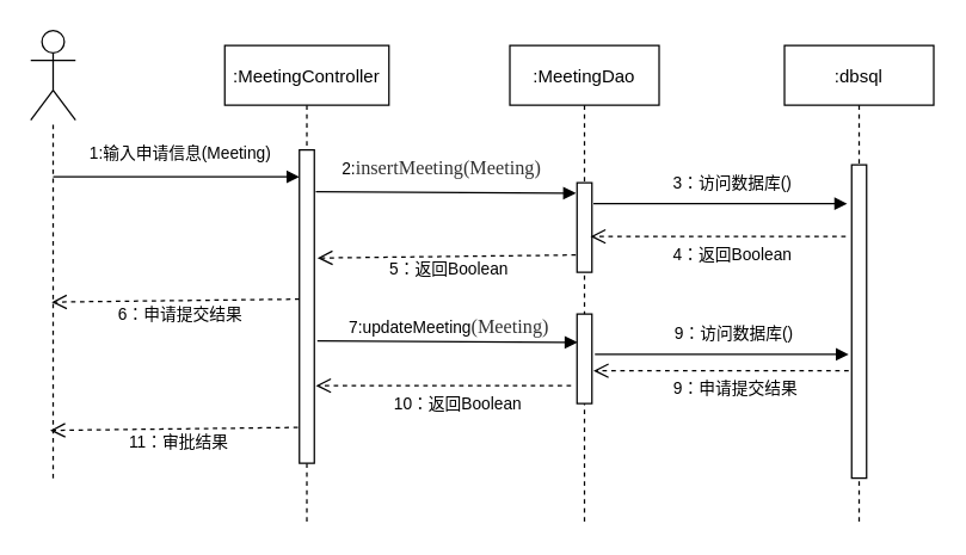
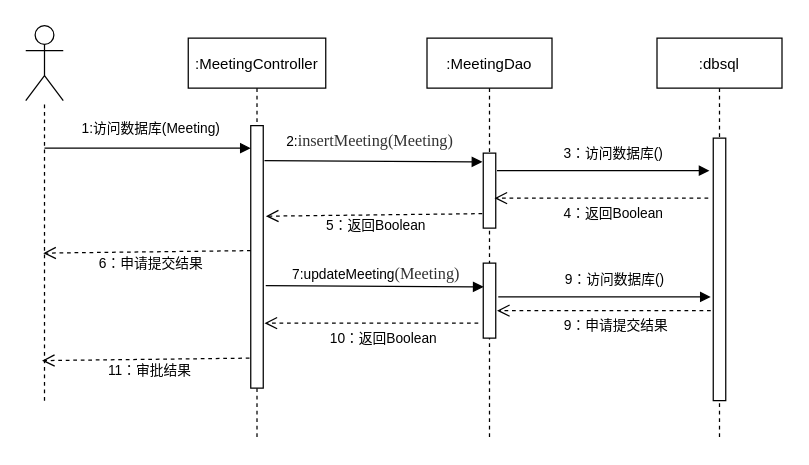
  <mxCell id="0" />
  <mxCell id="1" parent="0" />
  <mxCell id="2" value=":MeetingController" style="shape=umlLifeline;perimeter=lifelinePerimeter;container=1;collapsible=0;recursiveResize=0;rounded=0;shadow=0;strokeWidth=1;" parent="1" vertex="1"><mxGeometry x="150" y="30" width="110" height="320" as="geometry" /></mxCell>
  <mxCell id="3" value="" style="points=[];perimeter=orthogonalPerimeter;rounded=0;shadow=0;strokeWidth=1;" parent="2" vertex="1"><mxGeometry x="50" y="70" width="10" height="210" as="geometry" /></mxCell>
  <mxCell id="4" value=":MeetingDao" style="shape=umlLifeline;perimeter=lifelinePerimeter;container=1;collapsible=0;recursiveResize=0;rounded=0;shadow=0;strokeWidth=1;" parent="1" vertex="1"><mxGeometry x="341" y="30" width="100" height="320" as="geometry" /></mxCell>
  <mxCell id="5" value="" style="points=[];perimeter=orthogonalPerimeter;rounded=0;shadow=0;strokeWidth=1;" parent="4" vertex="1"><mxGeometry x="45" y="180" width="10" height="60" as="geometry" /></mxCell>
  <mxCell id="6" value="" style="points=[];perimeter=orthogonalPerimeter;rounded=0;shadow=0;strokeWidth=1;" vertex="1" parent="4"><mxGeometry x="45" y="92" width="10" height="60" as="geometry" /></mxCell>
  <mxCell id="7" value="" style="verticalAlign=bottom;endArrow=block;entryX=0.483;entryY=0.33;shadow=0;strokeWidth=1;entryDx=0;entryDy=0;entryPerimeter=0;" parent="1" edge="1"><mxGeometry relative="1" as="geometry"><mxPoint x="211" y="128" as="sourcePoint" /><mxPoint x="385.3" y="129" as="targetPoint" /></mxGeometry></mxCell>
  <mxCell id="8" value="" style="shape=umlActor;verticalLabelPosition=bottom;verticalAlign=top;html=1;outlineConnect=0;" vertex="1" parent="1"><mxGeometry x="20" y="20" width="30" height="60" as="geometry" /></mxCell>
  <mxCell id="9" value="" style="endArrow=none;dashed=1;html=1;rounded=0;" edge="1" parent="1" target="8"><mxGeometry width="50" height="50" relative="1" as="geometry"><mxPoint x="35" y="320" as="sourcePoint" /><mxPoint x="35" y="110" as="targetPoint" /></mxGeometry></mxCell>
  <mxCell id="10" value=":dbsql" style="shape=umlLifeline;perimeter=lifelinePerimeter;container=1;collapsible=0;recursiveResize=0;rounded=0;shadow=0;strokeWidth=1;" vertex="1" parent="1"><mxGeometry x="525" y="30" width="100" height="320" as="geometry" /></mxCell>
  <mxCell id="11" value="" style="points=[];perimeter=orthogonalPerimeter;rounded=0;shadow=0;strokeWidth=1;" vertex="1" parent="10"><mxGeometry x="45" y="80" width="10" height="210" as="geometry" /></mxCell>
- <mxCell id="12" value="&lt;span style=&quot;font-size: 11px; background-color: rgb(255, 255, 255);&quot;&gt;1:输入申请信息(Meeting)&lt;/span&gt;" style="text;html=1;align=center;verticalAlign=middle;resizable=0;points=[];autosize=1;strokeColor=none;fillColor=none;" vertex="1" parent="1"><mxGeometry x="45" y="92" width="150" height="20" as="geometry" /></mxCell>
+ <mxCell id="12" value="&lt;span style=&quot;font-size: 11px; background-color: rgb(255, 255, 255);&quot;&gt;1:访问数据库(Meeting)&lt;/span&gt;" style="text;html=1;align=center;verticalAlign=middle;resizable=0;points=[];autosize=1;strokeColor=none;fillColor=none;" vertex="1" parent="1"><mxGeometry x="45" y="92" width="150" height="20" as="geometry" /></mxCell>
  <mxCell id="13" value="" style="verticalAlign=bottom;endArrow=block;entryX=0;entryY=0;shadow=0;strokeWidth=1;" edge="1" parent="1"><mxGeometry relative="1" as="geometry"><mxPoint x="397" y="136" as="sourcePoint" /><mxPoint x="567" y="136" as="targetPoint" /></mxGeometry></mxCell>
  <mxCell id="14" value="" style="verticalAlign=bottom;endArrow=open;dashed=1;endSize=8;exitX=0;exitY=0.95;shadow=0;strokeWidth=1;" edge="1" parent="1"><mxGeometry relative="1" as="geometry"><mxPoint x="395" y="158" as="targetPoint" /><mxPoint x="566" y="158" as="sourcePoint" /></mxGeometry></mxCell>
  <mxCell id="15" value="" style="verticalAlign=bottom;endArrow=open;dashed=1;endSize=8;shadow=0;strokeWidth=1;" edge="1" parent="1"><mxGeometry x="-0.123" y="-12" relative="1" as="geometry"><mxPoint x="34" y="202" as="targetPoint" /><mxPoint x="200" y="200" as="sourcePoint" /><mxPoint as="offset" /></mxGeometry></mxCell>
  <mxCell id="16" value="" style="verticalAlign=bottom;endArrow=block;shadow=0;strokeWidth=1;" edge="1" parent="1"><mxGeometry relative="1" as="geometry"><mxPoint x="35" y="118" as="sourcePoint" /><mxPoint x="200" y="118" as="targetPoint" /></mxGeometry></mxCell>
  <mxCell id="17" value="&lt;span style=&quot;font-size: 11px; background-color: rgb(255, 255, 255);&quot;&gt;2:&lt;/span&gt;&lt;span style=&quot;color: rgb(50, 50, 50); font-family: 微软雅黑; font-size: 13px; text-align: left; background-color: rgba(255, 255, 255, 0.01);&quot;&gt;insertMeeting(Meeting)&lt;/span&gt;" style="text;html=1;align=center;verticalAlign=middle;resizable=0;points=[];autosize=1;strokeColor=none;fillColor=none;" vertex="1" parent="1"><mxGeometry x="210" y="102" width="170" height="20" as="geometry" /></mxCell>
  <mxCell id="18" value="&lt;span style=&quot;font-size: 11px; background-color: rgb(255, 255, 255);&quot;&gt;3：访问数据库()&lt;/span&gt;" style="text;html=1;align=center;verticalAlign=middle;resizable=0;points=[];autosize=1;strokeColor=none;fillColor=none;" vertex="1" parent="1"><mxGeometry x="440" y="112" width="100" height="20" as="geometry" /></mxCell>
  <mxCell id="19" value="&lt;span style=&quot;font-size: 11px; background-color: rgb(255, 255, 255);&quot;&gt;4：返回Boolean&lt;/span&gt;" style="text;html=1;align=center;verticalAlign=middle;resizable=0;points=[];autosize=1;strokeColor=none;fillColor=none;" vertex="1" parent="1"><mxGeometry x="440" y="160" width="100" height="20" as="geometry" /></mxCell>
  <mxCell id="20" value="&lt;span style=&quot;font-size: 11px; background-color: rgb(255, 255, 255);&quot;&gt;5：返回Boolean&lt;/span&gt;" style="text;html=1;align=center;verticalAlign=middle;resizable=0;points=[];autosize=1;strokeColor=none;fillColor=none;" vertex="1" parent="1"><mxGeometry x="250" y="170" width="100" height="20" as="geometry" /></mxCell>
  <mxCell id="21" value="" style="verticalAlign=bottom;endArrow=open;dashed=1;endSize=8;exitX=-0.079;exitY=0.807;shadow=0;strokeWidth=1;exitDx=0;exitDy=0;exitPerimeter=0;entryX=1.21;entryY=0.345;entryDx=0;entryDy=0;entryPerimeter=0;" edge="1" parent="1" source="6" target="3"><mxGeometry relative="1" as="geometry"><mxPoint x="220" y="170" as="targetPoint" /><mxPoint x="386" y="175" as="sourcePoint" /></mxGeometry></mxCell>
  <mxCell id="22" value="&lt;span style=&quot;font-size: 11px; background-color: rgb(255, 255, 255);&quot;&gt;6：申请提交结果&lt;/span&gt;" style="text;html=1;align=center;verticalAlign=middle;resizable=0;points=[];autosize=1;strokeColor=none;fillColor=none;" vertex="1" parent="1"><mxGeometry x="65" y="200" width="110" height="20" as="geometry" /></mxCell>
  <mxCell id="23" value="" style="verticalAlign=bottom;endArrow=block;entryX=0.483;entryY=0.33;shadow=0;strokeWidth=1;entryDx=0;entryDy=0;entryPerimeter=0;" edge="1" parent="1"><mxGeometry relative="1" as="geometry"><mxPoint x="212" y="228" as="sourcePoint" /><mxPoint x="386.3" y="229" as="targetPoint" /></mxGeometry></mxCell>
  <mxCell id="24" value="&lt;span style=&quot;font-size: 11px; background-color: rgb(255, 255, 255);&quot;&gt;7:updateMeeting&lt;/span&gt;&lt;span style=&quot;color: rgb(50, 50, 50); font-family: 微软雅黑; font-size: 13px; text-align: left; background-color: rgba(255, 255, 255, 0.01);&quot;&gt;(Meeting)&lt;/span&gt;" style="text;html=1;align=center;verticalAlign=middle;resizable=0;points=[];autosize=1;strokeColor=none;fillColor=none;" vertex="1" parent="1"><mxGeometry x="215" y="208" width="170" height="20" as="geometry" /></mxCell>
  <mxCell id="25" value="" style="verticalAlign=bottom;endArrow=block;entryX=0;entryY=0;shadow=0;strokeWidth=1;" edge="1" parent="1"><mxGeometry relative="1" as="geometry"><mxPoint x="398" y="237" as="sourcePoint" /><mxPoint x="568" y="237" as="targetPoint" /></mxGeometry></mxCell>
  <mxCell id="26" value="&lt;span style=&quot;font-size: 11px; background-color: rgb(255, 255, 255);&quot;&gt;9：访问数据库()&lt;/span&gt;" style="text;html=1;align=center;verticalAlign=middle;resizable=0;points=[];autosize=1;strokeColor=none;fillColor=none;" vertex="1" parent="1"><mxGeometry x="441" y="213" width="100" height="20" as="geometry" /></mxCell>
  <mxCell id="27" value="" style="verticalAlign=bottom;endArrow=open;dashed=1;endSize=8;exitX=0;exitY=0.95;shadow=0;strokeWidth=1;" edge="1" parent="1"><mxGeometry relative="1" as="geometry"><mxPoint x="397" y="248" as="targetPoint" /><mxPoint x="568" y="248" as="sourcePoint" /></mxGeometry></mxCell>
  <mxCell id="28" value="&lt;span style=&quot;font-size: 11px; background-color: rgb(255, 255, 255);&quot;&gt;9：申请提交结果&lt;/span&gt;" style="text;html=1;align=center;verticalAlign=middle;resizable=0;points=[];autosize=1;strokeColor=none;fillColor=none;" vertex="1" parent="1"><mxGeometry x="442" y="250" width="100" height="20" as="geometry" /></mxCell>
  <mxCell id="29" value="" style="verticalAlign=bottom;endArrow=open;dashed=1;endSize=8;exitX=0;exitY=0.95;shadow=0;strokeWidth=1;" edge="1" parent="1"><mxGeometry relative="1" as="geometry"><mxPoint x="211" y="258" as="targetPoint" /><mxPoint x="382" y="258" as="sourcePoint" /></mxGeometry></mxCell>
  <mxCell id="30" value="&lt;span style=&quot;font-size: 11px; background-color: rgb(255, 255, 255);&quot;&gt;10：返回Boolean&lt;/span&gt;" style="text;html=1;align=center;verticalAlign=middle;resizable=0;points=[];autosize=1;strokeColor=none;fillColor=none;" vertex="1" parent="1"><mxGeometry x="251" y="260" width="110" height="20" as="geometry" /></mxCell>
  <mxCell id="31" value="" style="verticalAlign=bottom;endArrow=open;dashed=1;endSize=8;shadow=0;strokeWidth=1;" edge="1" parent="1"><mxGeometry x="-0.123" y="-12" relative="1" as="geometry"><mxPoint x="33" y="288" as="targetPoint" /><mxPoint x="199" y="286" as="sourcePoint" /><mxPoint as="offset" /></mxGeometry></mxCell>
  <mxCell id="32" value="&lt;span style=&quot;font-size: 11px; background-color: rgb(255, 255, 255);&quot;&gt;11：审批结果&lt;/span&gt;" style="text;html=1;align=center;verticalAlign=middle;resizable=0;points=[];autosize=1;strokeColor=none;fillColor=none;" vertex="1" parent="1"><mxGeometry x="74" y="286" width="90" height="20" as="geometry" /></mxCell>
